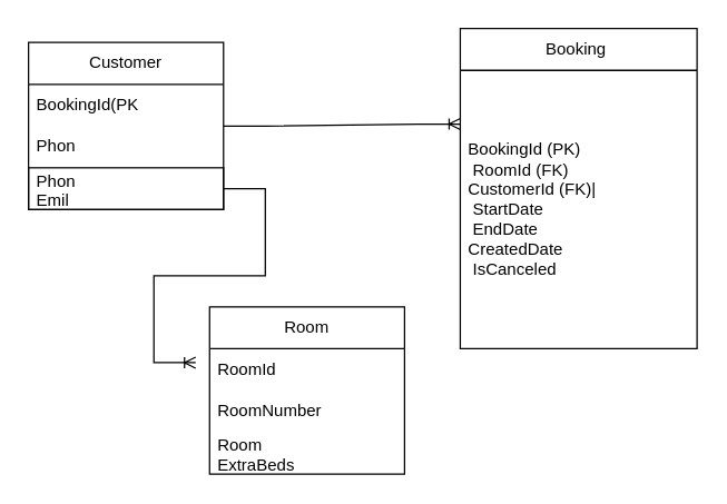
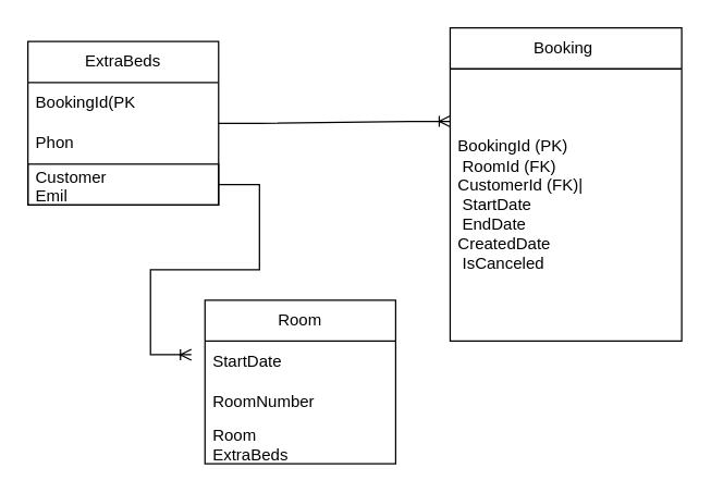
  <mxCell id="0" />
  <mxCell id="1" parent="0" />
- <mxCell id="2" value="Customer" style="swimlane;fontStyle=0;childLayout=stackLayout;horizontal=1;startSize=30;horizontalStack=0;resizeParent=1;resizeParentMax=0;resizeLast=0;collapsible=1;marginBottom=0;whiteSpace=wrap;html=1;" vertex="1" parent="1"><mxGeometry x="20" y="30" width="140" height="120" as="geometry" /></mxCell>
+ <mxCell id="2" value="ExtraBeds" style="swimlane;fontStyle=0;childLayout=stackLayout;horizontal=1;startSize=30;horizontalStack=0;resizeParent=1;resizeParentMax=0;resizeLast=0;collapsible=1;marginBottom=0;whiteSpace=wrap;html=1;" vertex="1" parent="1"><mxGeometry x="20" y="30" width="140" height="120" as="geometry" /></mxCell>
  <mxCell id="3" value="BookingId(PK" style="text;strokeColor=none;fillColor=none;align=left;verticalAlign=middle;spacingLeft=4;spacingRight=4;overflow=hidden;points=[[0,0.5],[1,0.5]];portConstraint=eastwest;rotatable=0;whiteSpace=wrap;html=1;" vertex="1" parent="2"><mxGeometry y="30" width="140" height="30" as="geometry" /></mxCell>
  <mxCell id="4" value="Phon" style="text;strokeColor=none;fillColor=none;align=left;verticalAlign=middle;spacingLeft=4;spacingRight=4;overflow=hidden;points=[[0,0.5],[1,0.5]];portConstraint=eastwest;rotatable=0;whiteSpace=wrap;html=1;" vertex="1" parent="2"><mxGeometry y="60" width="140" height="30" as="geometry" /></mxCell>
- <mxCell id="5" value="Phon&lt;div&gt;Emil&lt;/div&gt;" style="text;strokeColor=default;fillColor=none;align=left;verticalAlign=middle;spacingLeft=4;spacingRight=4;overflow=hidden;points=[[0,0.5],[1,0.5]];portConstraint=eastwest;rotatable=0;whiteSpace=wrap;html=1;perimeterSpacing=0;" vertex="1" parent="2"><mxGeometry y="90" width="140" height="30" as="geometry" /></mxCell>
+ <mxCell id="5" value="Customer&lt;div&gt;Emil&lt;/div&gt;" style="text;strokeColor=default;fillColor=none;align=left;verticalAlign=middle;spacingLeft=4;spacingRight=4;overflow=hidden;points=[[0,0.5],[1,0.5]];portConstraint=eastwest;rotatable=0;whiteSpace=wrap;html=1;perimeterSpacing=0;" vertex="1" parent="2"><mxGeometry y="90" width="140" height="30" as="geometry" /></mxCell>
  <mxCell id="6" value="Booking&amp;nbsp;" style="swimlane;fontStyle=0;childLayout=stackLayout;horizontal=1;startSize=30;horizontalStack=0;resizeParent=1;resizeParentMax=0;resizeLast=0;collapsible=1;marginBottom=0;whiteSpace=wrap;html=1;" vertex="1" parent="1"><mxGeometry x="330" y="20" width="170" height="230" as="geometry" /></mxCell>
  <mxCell id="7" value="&lt;div&gt;BookingId (PK)&amp;nbsp;&lt;/div&gt;&lt;div&gt;&lt;span style=&quot;background-color: transparent; color: light-dark(rgb(0, 0, 0), rgb(255, 255, 255));&quot;&gt;&amp;nbsp;RoomId (FK)&amp;nbsp; &amp;nbsp;&amp;nbsp;&lt;/span&gt;&lt;span style=&quot;background-color: transparent; color: light-dark(rgb(0, 0, 0), rgb(255, 255, 255));&quot;&gt;&amp;nbsp; &amp;nbsp; &amp;nbsp; &amp;nbsp; &amp;nbsp; &amp;nbsp; &amp;nbsp; &amp;nbsp; &amp;nbsp; &amp;nbsp; &amp;nbsp; CustomerId (FK)|&lt;/span&gt;&lt;span style=&quot;background-color: transparent; color: light-dark(rgb(0, 0, 0), rgb(255, 255, 255));&quot;&gt;&amp;nbsp; &amp;nbsp; &amp;nbsp; &amp;nbsp; &amp;nbsp;&amp;nbsp;&lt;/span&gt;&lt;span style=&quot;background-color: transparent; color: light-dark(rgb(0, 0, 0), rgb(255, 255, 255));&quot;&gt;&amp;nbsp; &amp;nbsp; &amp;nbsp; &amp;nbsp; &amp;nbsp; &amp;nbsp;StartDate&amp;nbsp; &amp;nbsp; &amp;nbsp; &lt;/span&gt;&lt;span style=&quot;background-color: transparent; color: light-dark(rgb(0, 0, 0), rgb(255, 255, 255));&quot;&gt;&amp;nbsp; &amp;nbsp; &amp;nbsp; &amp;nbsp; &amp;nbsp; &amp;nbsp; &amp;nbsp; &amp;nbsp; &amp;nbsp; &amp;nbsp; &amp;nbsp; &amp;nbsp; &amp;nbsp;EndDate&amp;nbsp; &amp;nbsp; &amp;nbsp; &amp;nbsp;&amp;nbsp;&lt;/span&gt;&lt;span style=&quot;background-color: transparent; color: light-dark(rgb(0, 0, 0), rgb(255, 255, 255));&quot;&gt;&amp;nbsp; &amp;nbsp; &amp;nbsp; &amp;nbsp; &amp;nbsp; &amp;nbsp; &amp;nbsp; &amp;nbsp; &amp;nbsp; &amp;nbsp; &amp;nbsp; &amp;nbsp; CreatedDate&amp;nbsp; &amp;nbsp;&amp;nbsp;&lt;/span&gt;&lt;/div&gt;&lt;div&gt;&amp;nbsp;IsCanceled&lt;/div&gt;" style="text;strokeColor=none;fillColor=none;align=left;verticalAlign=middle;spacingLeft=4;spacingRight=4;overflow=hidden;points=[[0,0.5],[1,0.5]];portConstraint=eastwest;rotatable=0;whiteSpace=wrap;html=1;" vertex="1" parent="6"><mxGeometry y="30" width="170" height="200" as="geometry" /></mxCell>
  <mxCell id="8" value="Room" style="swimlane;fontStyle=0;childLayout=stackLayout;horizontal=1;startSize=30;horizontalStack=0;resizeParent=1;resizeParentMax=0;resizeLast=0;collapsible=1;marginBottom=0;whiteSpace=wrap;html=1;" vertex="1" parent="1"><mxGeometry x="150" y="220" width="140" height="120" as="geometry" /></mxCell>
- <mxCell id="9" value="RoomId" style="text;strokeColor=none;fillColor=none;align=left;verticalAlign=middle;spacingLeft=4;spacingRight=4;overflow=hidden;points=[[0,0.5],[1,0.5]];portConstraint=eastwest;rotatable=0;whiteSpace=wrap;html=1;" vertex="1" parent="8"><mxGeometry y="30" width="140" height="30" as="geometry" /></mxCell>
+ <mxCell id="9" value="StartDate" style="text;strokeColor=none;fillColor=none;align=left;verticalAlign=middle;spacingLeft=4;spacingRight=4;overflow=hidden;points=[[0,0.5],[1,0.5]];portConstraint=eastwest;rotatable=0;whiteSpace=wrap;html=1;" vertex="1" parent="8"><mxGeometry y="30" width="140" height="30" as="geometry" /></mxCell>
  <mxCell id="10" value="RoomNumber" style="text;strokeColor=none;fillColor=none;align=left;verticalAlign=middle;spacingLeft=4;spacingRight=4;overflow=hidden;points=[[0,0.5],[1,0.5]];portConstraint=eastwest;rotatable=0;whiteSpace=wrap;html=1;" vertex="1" parent="8"><mxGeometry y="60" width="140" height="30" as="geometry" /></mxCell>
  <mxCell id="11" value="&lt;div&gt;Room&amp;nbsp; &amp;nbsp;&lt;/div&gt;&lt;div&gt;ExtraBeds&lt;/div&gt;" style="text;strokeColor=none;fillColor=none;align=left;verticalAlign=middle;spacingLeft=4;spacingRight=4;overflow=hidden;points=[[0,0.5],[1,0.5]];portConstraint=eastwest;rotatable=0;whiteSpace=wrap;html=1;" vertex="1" parent="8"><mxGeometry y="90" width="140" height="30" as="geometry" /></mxCell>
  <mxCell id="12" value="" style="edgeStyle=entityRelationEdgeStyle;fontSize=12;html=1;endArrow=ERoneToMany;rounded=0;entryX=0;entryY=0.193;entryDx=0;entryDy=0;entryPerimeter=0;" edge="1" parent="1" target="7"><mxGeometry width="100" height="100" relative="1" as="geometry"><mxPoint x="160" y="90" as="sourcePoint" /><mxPoint x="328" y="90" as="targetPoint" /></mxGeometry></mxCell>
  <mxCell id="13" value="" style="edgeStyle=entityRelationEdgeStyle;fontSize=12;html=1;endArrow=ERoneToMany;rounded=0;exitX=1;exitY=0.5;exitDx=0;exitDy=0;" edge="1" parent="1" source="5"><mxGeometry width="100" height="100" relative="1" as="geometry"><mxPoint x="50" y="290" as="sourcePoint" /><mxPoint x="140" y="260" as="targetPoint" /></mxGeometry></mxCell>
